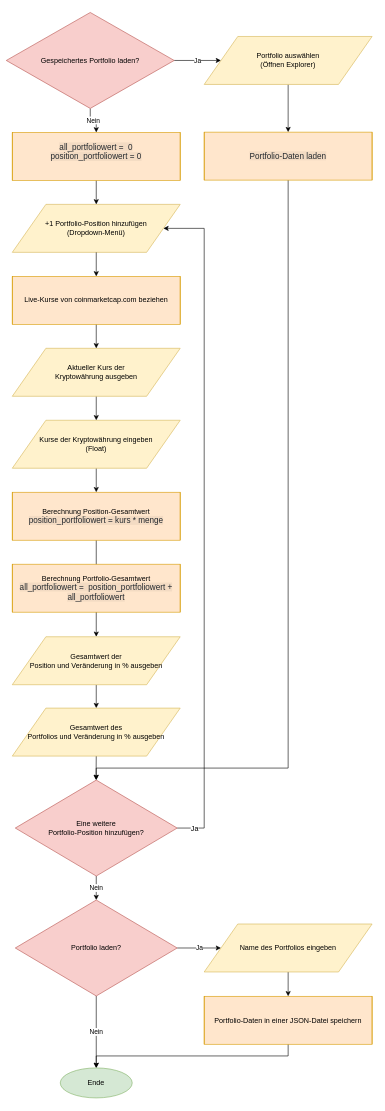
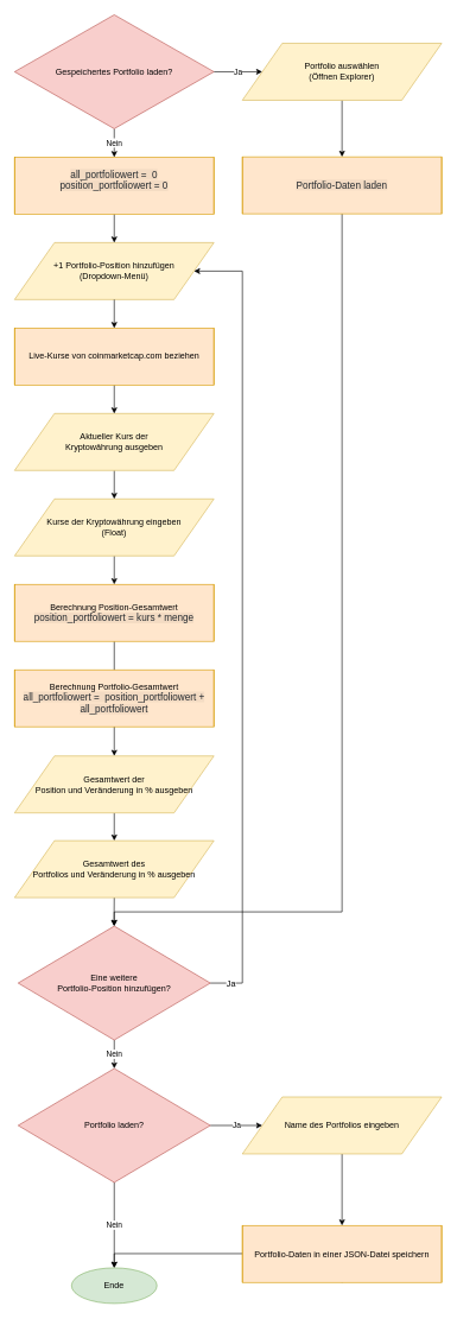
  <mxCell id="0" />
  <mxCell id="1" parent="0" />
  <mxCell id="2" value="&lt;span style=&quot;white-space: normal&quot;&gt;+1 Portfolio-Position hinzufügen&lt;br&gt;(Dropdown-Menü)&lt;/span&gt;" style="shape=parallelogram;perimeter=parallelogramPerimeter;whiteSpace=wrap;html=1;fillColor=#fff2cc;strokeColor=#d6b656;" parent="1" vertex="1"><mxGeometry x="20" y="340" width="280" height="80" as="geometry" /></mxCell>
  <mxCell id="3" style="edgeStyle=orthogonalEdgeStyle;rounded=0;orthogonalLoop=1;jettySize=auto;html=1;exitX=0.5;exitY=1;exitDx=0;exitDy=0;entryX=0.5;entryY=0;entryDx=0;entryDy=0;" edge="1" parent="1" source="4" target="13"><mxGeometry relative="1" as="geometry" /></mxCell>
  <mxCell id="4" value="&lt;span style=&quot;white-space: normal&quot;&gt;Kurse der Kryptowährung eingeben&lt;br&gt;(Float)&lt;br&gt;&lt;/span&gt;" style="shape=parallelogram;perimeter=parallelogramPerimeter;whiteSpace=wrap;html=1;fillColor=#fff2cc;strokeColor=#d6b656;" parent="1" vertex="1"><mxGeometry x="20" y="700" width="280" height="80" as="geometry" /></mxCell>
  <mxCell id="5" style="edgeStyle=orthogonalEdgeStyle;rounded=0;orthogonalLoop=1;jettySize=auto;html=1;exitX=0.5;exitY=1;exitDx=0;exitDy=0;entryX=0.5;entryY=0;entryDx=0;entryDy=0;" edge="1" parent="1" source="6" target="4"><mxGeometry relative="1" as="geometry" /></mxCell>
  <mxCell id="6" value="Aktueller Kurs der &lt;br&gt;Kryptowährung ausgeben" style="shape=parallelogram;perimeter=parallelogramPerimeter;whiteSpace=wrap;html=1;fillColor=#fff2cc;strokeColor=#d6b656;" parent="1" vertex="1"><mxGeometry x="20" y="580" width="280" height="80" as="geometry" /></mxCell>
  <mxCell id="7" style="edgeStyle=orthogonalEdgeStyle;rounded=0;orthogonalLoop=1;jettySize=auto;html=1;exitX=0.5;exitY=1;exitDx=0;exitDy=0;entryX=0.5;entryY=0;entryDx=0;entryDy=0;" edge="1" parent="1" source="8" target="21"><mxGeometry relative="1" as="geometry" /></mxCell>
  <mxCell id="8" value="Gesamtwert der&lt;br&gt;Position und Veränderung in % ausgeben" style="shape=parallelogram;perimeter=parallelogramPerimeter;whiteSpace=wrap;html=1;fillColor=#fff2cc;strokeColor=#d6b656;" parent="1" vertex="1"><mxGeometry x="20" y="1061" width="280" height="80" as="geometry" /></mxCell>
  <mxCell id="9" style="edgeStyle=orthogonalEdgeStyle;rounded=0;orthogonalLoop=1;jettySize=auto;html=1;exitX=0.5;exitY=1;exitDx=0;exitDy=0;entryX=0.5;entryY=0;entryDx=0;entryDy=0;" edge="1" parent="1" source="10" target="6"><mxGeometry relative="1" as="geometry" /></mxCell>
  <mxCell id="10" value="Live-Kurse von coinmarketcap.com beziehen" style="shape=process;whiteSpace=wrap;html=1;backgroundOutline=1;fillColor=#ffe6cc;strokeColor=#d79b00;size=0;" parent="1" vertex="1"><mxGeometry x="20" y="460" width="280" height="80" as="geometry" /></mxCell>
  <mxCell id="11" style="edgeStyle=orthogonalEdgeStyle;rounded=0;orthogonalLoop=1;jettySize=auto;html=1;exitX=0.5;exitY=1;exitDx=0;exitDy=0;entryX=0.5;entryY=0;entryDx=0;entryDy=0;" edge="1" parent="1" source="2" target="10"><mxGeometry relative="1" as="geometry"><mxPoint x="160" y="400" as="sourcePoint" /><mxPoint x="160" y="523" as="targetPoint" /></mxGeometry></mxCell>
  <mxCell id="12" style="edgeStyle=orthogonalEdgeStyle;rounded=0;orthogonalLoop=1;jettySize=auto;html=1;exitX=0.5;exitY=1;exitDx=0;exitDy=0;entryX=0.5;entryY=0;entryDx=0;entryDy=0;" edge="1" parent="1" source="13" target="8"><mxGeometry relative="1" as="geometry" /></mxCell>
  <mxCell id="13" value="&lt;span style=&quot;white-space: normal&quot;&gt;Berechnung Position-Gesamtwert&lt;br&gt;&lt;/span&gt;&lt;span style=&quot;color: rgb(36 , 41 , 46) ; font-family: , &amp;#34;consolas&amp;#34; , &amp;#34;liberation mono&amp;#34; , &amp;#34;menlo&amp;#34; , monospace ; font-size: 13.6px ; background-color: rgba(27 , 31 , 35 , 0.05)&quot;&gt;position_portfoliowert = kurs * menge&lt;/span&gt;&lt;span style=&quot;white-space: normal&quot;&gt;&lt;br&gt;&lt;/span&gt;" style="shape=process;whiteSpace=wrap;html=1;backgroundOutline=1;fillColor=#ffe6cc;strokeColor=#d79b00;size=0;" vertex="1" parent="1"><mxGeometry x="20" y="820" width="280" height="80" as="geometry" /></mxCell>
  <mxCell id="14" value="Nein" style="edgeStyle=orthogonalEdgeStyle;rounded=0;orthogonalLoop=1;jettySize=auto;html=1;exitX=0.5;exitY=1;exitDx=0;exitDy=0;entryX=0.5;entryY=0;entryDx=0;entryDy=0;" edge="1" parent="1" source="15" target="18"><mxGeometry relative="1" as="geometry" /></mxCell>
  <mxCell id="15" value="Eine weitere &lt;br&gt;Portfolio-Position hinzufügen?" style="rhombus;whiteSpace=wrap;html=1;fillColor=#f8cecc;strokeColor=#b85450;" vertex="1" parent="1"><mxGeometry x="25" y="1300" width="270" height="160" as="geometry" /></mxCell>
  <mxCell id="16" value="Nein" style="edgeStyle=orthogonalEdgeStyle;rounded=0;orthogonalLoop=1;jettySize=auto;html=1;exitX=0.5;exitY=1;exitDx=0;exitDy=0;entryX=0.5;entryY=0;entryDx=0;entryDy=0;" edge="1" parent="1" source="18" target="19"><mxGeometry relative="1" as="geometry" /></mxCell>
  <mxCell id="17" value="Ja" style="edgeStyle=orthogonalEdgeStyle;rounded=0;orthogonalLoop=1;jettySize=auto;html=1;exitX=1;exitY=0.5;exitDx=0;exitDy=0;entryX=0;entryY=0.5;entryDx=0;entryDy=0;" edge="1" parent="1" source="18" target="37"><mxGeometry relative="1" as="geometry" /></mxCell>
  <mxCell id="18" value="Portfolio laden?" style="rhombus;whiteSpace=wrap;html=1;fillColor=#f8cecc;strokeColor=#b85450;" vertex="1" parent="1"><mxGeometry x="25" y="1500" width="270" height="160" as="geometry" /></mxCell>
  <mxCell id="19" value="Ende" style="ellipse;whiteSpace=wrap;html=1;fillColor=#d5e8d4;strokeColor=#82b366;" vertex="1" parent="1"><mxGeometry x="100" y="1780" width="120" height="50" as="geometry" /></mxCell>
  <mxCell id="20" style="edgeStyle=orthogonalEdgeStyle;rounded=0;orthogonalLoop=1;jettySize=auto;html=1;exitX=0.5;exitY=1;exitDx=0;exitDy=0;entryX=0.5;entryY=0;entryDx=0;entryDy=0;" edge="1" parent="1" source="21"><mxGeometry relative="1" as="geometry"><mxPoint x="159.706" y="1299.647" as="targetPoint" /></mxGeometry></mxCell>
  <mxCell id="21" value="Gesamtwert des&lt;br&gt;Portfolios und Veränderung in % ausgeben" style="shape=parallelogram;perimeter=parallelogramPerimeter;whiteSpace=wrap;html=1;fillColor=#fff2cc;strokeColor=#d6b656;" vertex="1" parent="1"><mxGeometry x="20" y="1180" width="280" height="80" as="geometry" /></mxCell>
  <mxCell id="22" value="&lt;span style=&quot;white-space: normal&quot;&gt;Berechnung Portfolio-Gesamtwert&lt;br&gt;&lt;/span&gt;&lt;span style=&quot;color: rgb(36 , 41 , 46) ; font-family: , &amp;#34;consolas&amp;#34; , &amp;#34;liberation mono&amp;#34; , &amp;#34;menlo&amp;#34; , monospace ; font-size: 13.6px ; background-color: rgba(27 , 31 , 35 , 0.05)&quot;&gt;all_portfoliowert =&amp;nbsp; position_portfoliowert + all_portfoliowert&lt;/span&gt;&lt;span style=&quot;white-space: normal&quot;&gt;&lt;br&gt;&lt;/span&gt;" style="shape=process;whiteSpace=wrap;html=1;backgroundOutline=1;fillColor=#ffe6cc;strokeColor=#d79b00;size=0;" vertex="1" parent="1"><mxGeometry x="20" y="940" width="280" height="80" as="geometry" /></mxCell>
  <mxCell id="23" style="edgeStyle=orthogonalEdgeStyle;rounded=0;orthogonalLoop=1;jettySize=auto;html=1;exitX=0.5;exitY=1;exitDx=0;exitDy=0;entryX=0.5;entryY=0;entryDx=0;entryDy=0;" edge="1" parent="1" source="24" target="2"><mxGeometry relative="1" as="geometry" /></mxCell>
  <mxCell id="24" value="&lt;span style=&quot;color: rgb(36 , 41 , 46) ; font-family: , &amp;#34;consolas&amp;#34; , &amp;#34;liberation mono&amp;#34; , &amp;#34;menlo&amp;#34; , monospace ; font-size: 13.6px ; background-color: rgba(27 , 31 , 35 , 0.05)&quot;&gt;all_portfoliowert =&amp;nbsp; 0&lt;br&gt;&lt;/span&gt;&lt;span style=&quot;color: rgb(36 , 41 , 46) ; font-size: 13.6px ; background-color: rgba(27 , 31 , 35 , 0.05)&quot;&gt;position_portfoliowert = 0&lt;/span&gt;&lt;span style=&quot;color: rgb(36 , 41 , 46) ; font-family: , &amp;#34;consolas&amp;#34; , &amp;#34;liberation mono&amp;#34; , &amp;#34;menlo&amp;#34; , monospace ; font-size: 13.6px ; background-color: rgba(27 , 31 , 35 , 0.05)&quot;&gt;&lt;br&gt;&lt;/span&gt;&lt;span style=&quot;white-space: normal&quot;&gt;&lt;br&gt;&lt;/span&gt;" style="shape=process;whiteSpace=wrap;html=1;backgroundOutline=1;fillColor=#ffe6cc;strokeColor=#d79b00;size=0;" vertex="1" parent="1"><mxGeometry x="20" y="220" width="280" height="80" as="geometry" /></mxCell>
  <mxCell id="25" style="edgeStyle=orthogonalEdgeStyle;rounded=0;orthogonalLoop=1;jettySize=auto;html=1;exitX=0.5;exitY=1;exitDx=0;exitDy=0;entryX=0.5;entryY=0;entryDx=0;entryDy=0;" edge="1" parent="1" source="26" target="19"><mxGeometry relative="1" as="geometry"><Array as="points"><mxPoint x="480" y="1760" /><mxPoint x="160" y="1760" /></Array></mxGeometry></mxCell>
- <mxCell id="26" value="&lt;span style=&quot;white-space: normal&quot;&gt;Portfolio-Daten in einer JSON-Datei speichern&lt;br&gt;&lt;/span&gt;" style="shape=process;whiteSpace=wrap;html=1;backgroundOutline=1;fillColor=#ffe6cc;strokeColor=#d79b00;size=0;" vertex="1" parent="1"><mxGeometry x="340" y="1660.5" width="280" height="80" as="geometry" /></mxCell>
+ <mxCell id="26" value="&lt;span style=&quot;white-space: normal&quot;&gt;Portfolio-Daten in einer JSON-Datei speichern&lt;br&gt;&lt;/span&gt;" style="shape=process;whiteSpace=wrap;html=1;backgroundOutline=1;fillColor=#ffe6cc;strokeColor=#d79b00;size=0;" vertex="1" parent="1"><mxGeometry x="340" y="1720.5" width="280" height="80" as="geometry" /></mxCell>
  <mxCell id="27" value="Nein" style="edgeStyle=orthogonalEdgeStyle;rounded=0;orthogonalLoop=1;jettySize=auto;html=1;exitX=0.5;exitY=1;exitDx=0;exitDy=0;entryX=0.5;entryY=0;entryDx=0;entryDy=0;" edge="1" parent="1" source="29" target="24"><mxGeometry relative="1" as="geometry" /></mxCell>
  <mxCell id="28" value="Ja" style="edgeStyle=orthogonalEdgeStyle;rounded=0;orthogonalLoop=1;jettySize=auto;html=1;exitX=1;exitY=0.5;exitDx=0;exitDy=0;entryX=0;entryY=0.5;entryDx=0;entryDy=0;" edge="1" parent="1" source="29" target="33"><mxGeometry relative="1" as="geometry" /></mxCell>
- <mxCell id="29" value="Gespeichertes Portfolio laden?" style="rhombus;whiteSpace=wrap;html=1;fillColor=#f8cecc;strokeColor=#b85450;" vertex="1" parent="1"><mxGeometry x="10" y="20" width="280" height="160" as="geometry" /></mxCell>
+ <mxCell id="29" value="Gespeichertes Portfolio laden?" style="rhombus;whiteSpace=wrap;html=1;fillColor=#f8cecc;strokeColor=#b85450;" vertex="1" parent="1"><mxGeometry x="20" y="20" width="280" height="160" as="geometry" /></mxCell>
  <mxCell id="30" style="edgeStyle=orthogonalEdgeStyle;rounded=0;orthogonalLoop=1;jettySize=auto;html=1;exitX=1;exitY=0.5;exitDx=0;exitDy=0;entryX=1;entryY=0.5;entryDx=0;entryDy=0;" edge="1" parent="1" source="15" target="2"><mxGeometry relative="1" as="geometry"><mxPoint x="295" y="1379.647" as="sourcePoint" /><mxPoint x="271.471" y="379.647" as="targetPoint" /><Array as="points"><mxPoint x="340" y="1380" /><mxPoint x="340" y="380" /></Array></mxGeometry></mxCell>
  <mxCell id="31" value="Ja" style="text;html=1;resizable=0;points=[];align=center;verticalAlign=middle;labelBackgroundColor=#ffffff;" vertex="1" connectable="0" parent="30"><mxGeometry x="-0.914" y="4" relative="1" as="geometry"><mxPoint x="-12.5" y="4.5" as="offset" /></mxGeometry></mxCell>
  <mxCell id="32" style="edgeStyle=orthogonalEdgeStyle;rounded=0;orthogonalLoop=1;jettySize=auto;html=1;exitX=0.5;exitY=1;exitDx=0;exitDy=0;entryX=0.5;entryY=0;entryDx=0;entryDy=0;" edge="1" parent="1" source="33" target="35"><mxGeometry relative="1" as="geometry" /></mxCell>
  <mxCell id="33" value="Portfolio auswählen&lt;br&gt;(Öffnen Explorer)" style="shape=parallelogram;perimeter=parallelogramPerimeter;whiteSpace=wrap;html=1;fillColor=#fff2cc;strokeColor=#d6b656;" vertex="1" parent="1"><mxGeometry x="340" y="60" width="280" height="80" as="geometry" /></mxCell>
  <mxCell id="34" style="edgeStyle=orthogonalEdgeStyle;rounded=0;orthogonalLoop=1;jettySize=auto;html=1;exitX=0.5;exitY=1;exitDx=0;exitDy=0;entryX=0.5;entryY=0;entryDx=0;entryDy=0;" edge="1" parent="1" source="35" target="15"><mxGeometry relative="1" as="geometry"><Array as="points"><mxPoint x="480" y="1280" /><mxPoint x="160" y="1280" /></Array></mxGeometry></mxCell>
  <mxCell id="35" value="&lt;span style=&quot;white-space: normal&quot;&gt;&lt;font color=&quot;#24292e&quot;&gt;&lt;span style=&quot;font-size: 13.6px ; background-color: rgba(27 , 31 , 35 , 0.05)&quot;&gt;Portfolio-Daten laden&lt;/span&gt;&lt;/font&gt;&lt;br&gt;&lt;/span&gt;" style="shape=process;whiteSpace=wrap;html=1;backgroundOutline=1;fillColor=#ffe6cc;strokeColor=#d79b00;size=0;" vertex="1" parent="1"><mxGeometry x="340" y="219.5" width="280" height="80" as="geometry" /></mxCell>
  <mxCell id="36" style="edgeStyle=orthogonalEdgeStyle;rounded=0;orthogonalLoop=1;jettySize=auto;html=1;exitX=0.5;exitY=1;exitDx=0;exitDy=0;entryX=0.5;entryY=0;entryDx=0;entryDy=0;" edge="1" parent="1" source="37" target="26"><mxGeometry relative="1" as="geometry" /></mxCell>
  <mxCell id="37" value="Name des Portfolios eingeben" style="shape=parallelogram;perimeter=parallelogramPerimeter;whiteSpace=wrap;html=1;fillColor=#fff2cc;strokeColor=#d6b656;" vertex="1" parent="1"><mxGeometry x="340" y="1540" width="280" height="80" as="geometry" /></mxCell>
